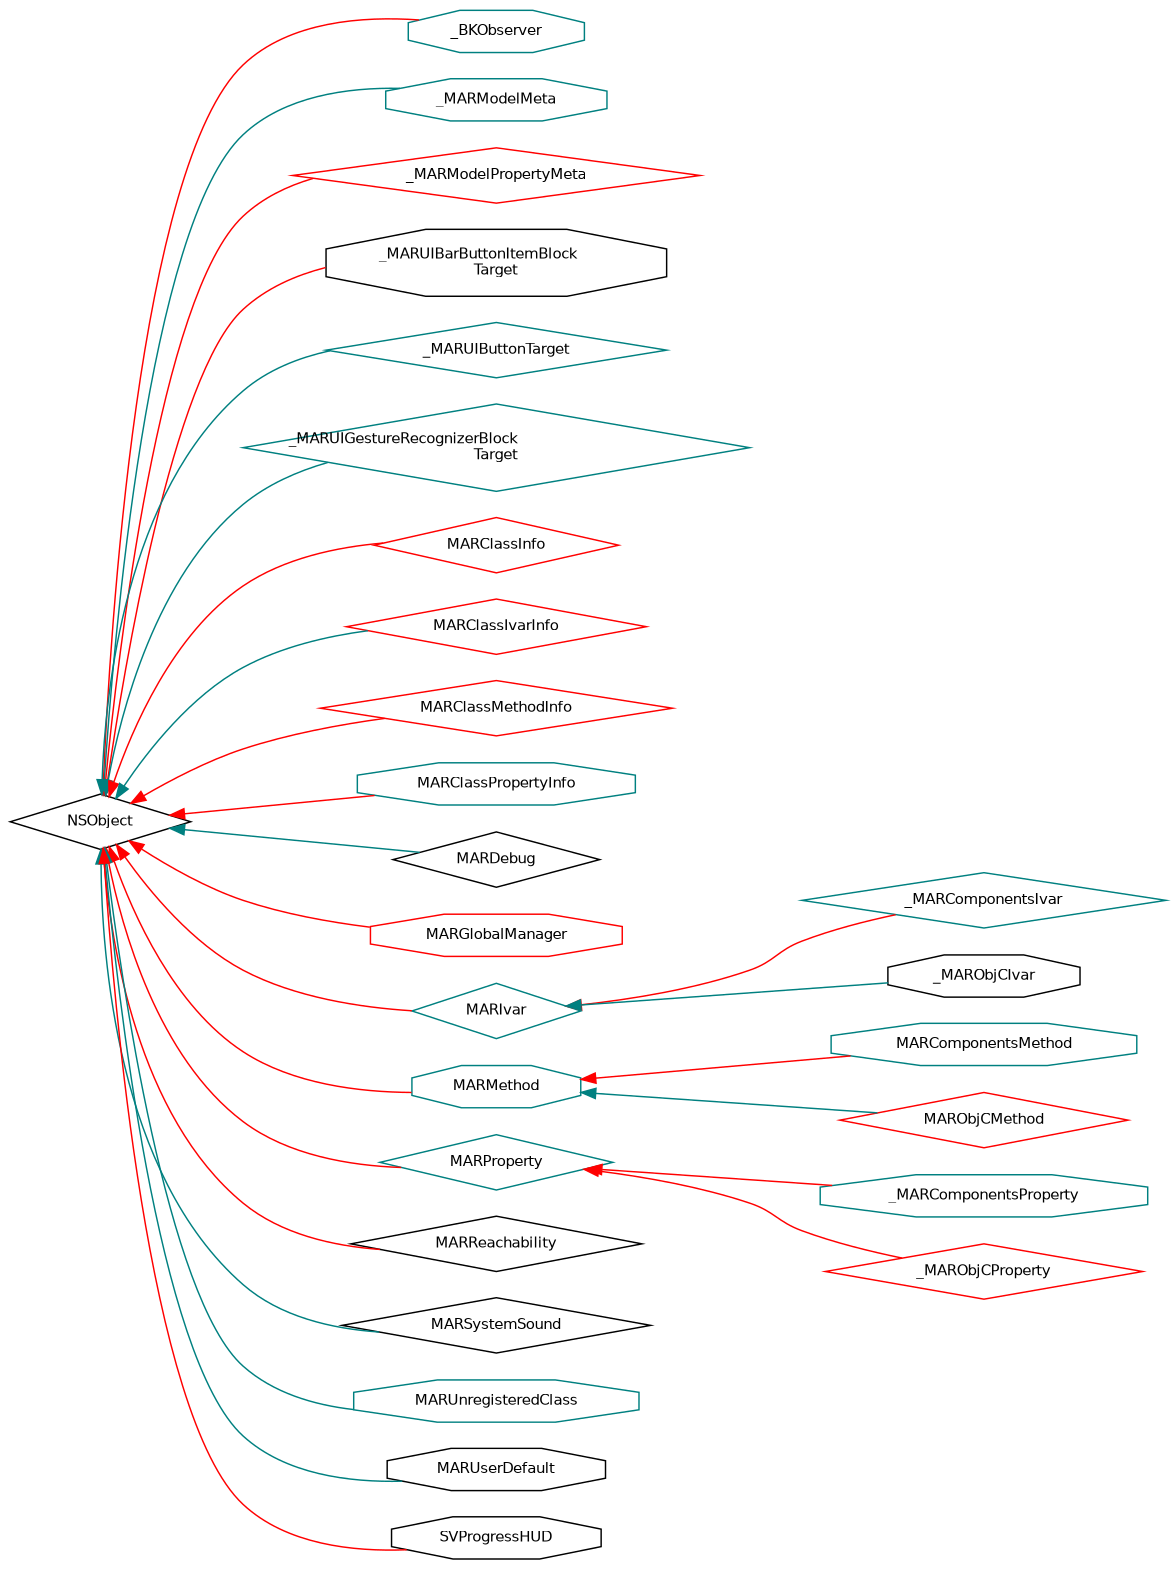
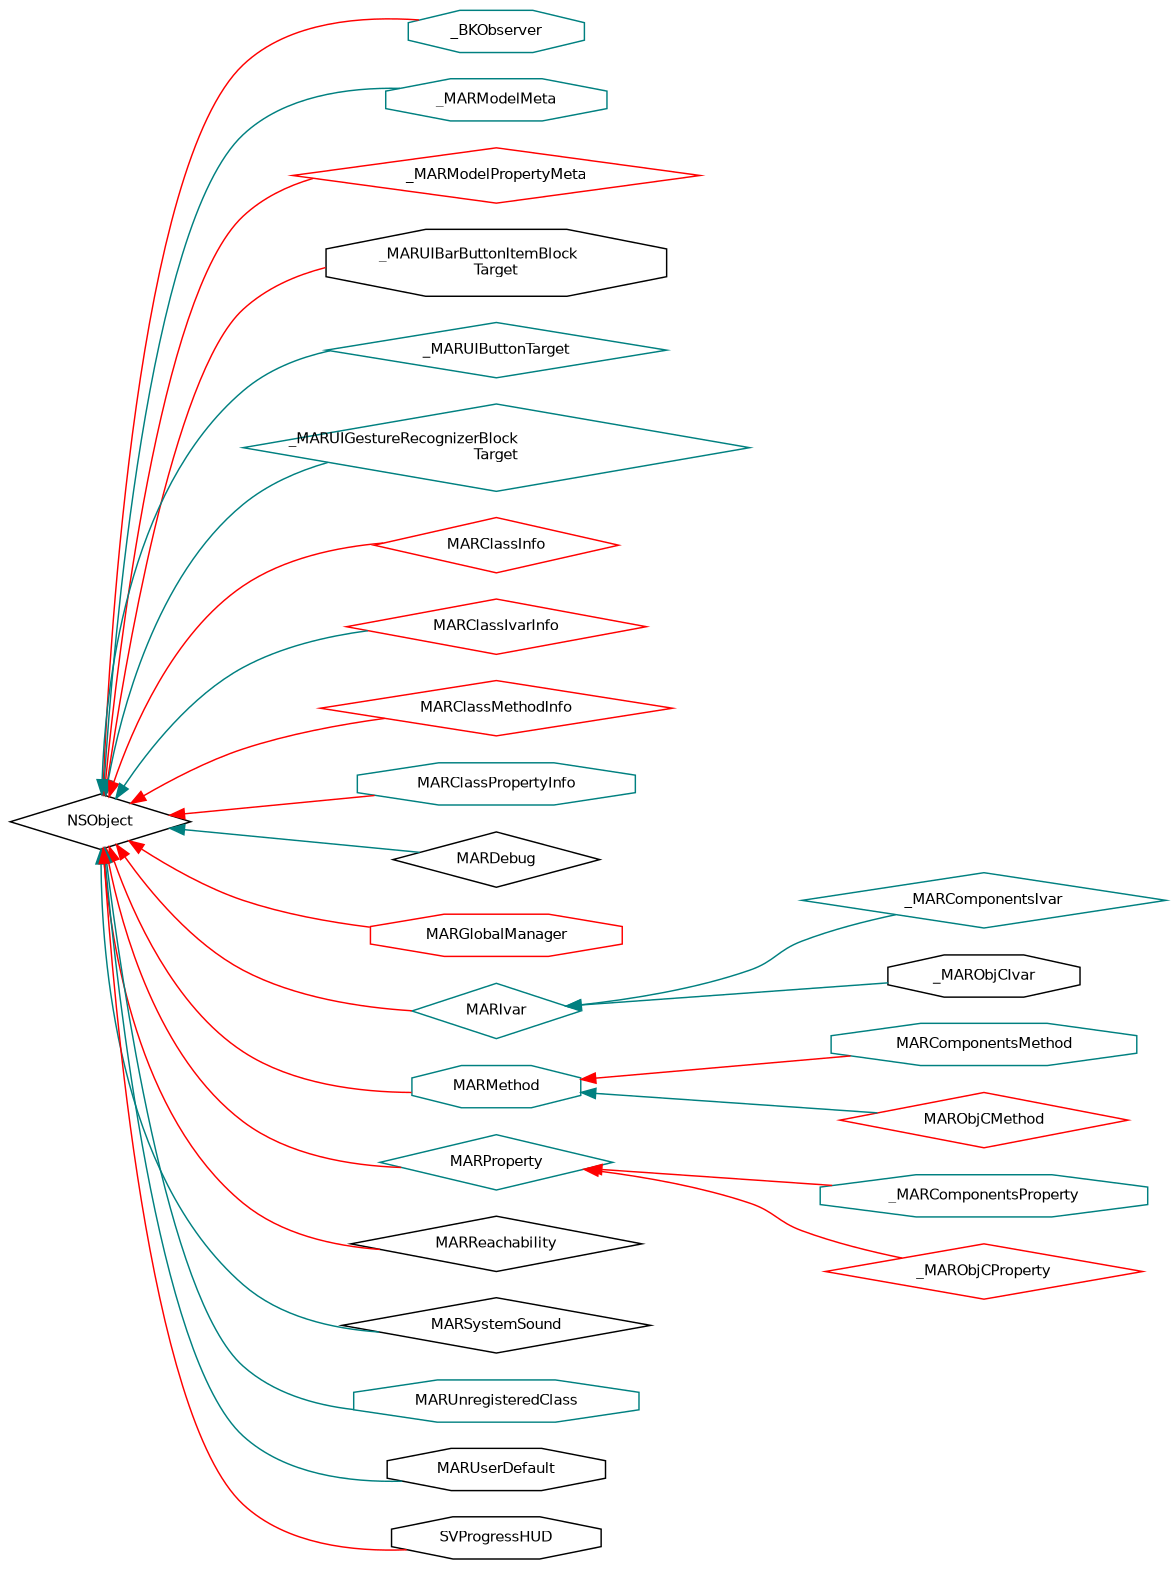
  digraph {
    rankdir=LR
    node [color=teal fillcolor=white fontname=Helvetica fontsize=10 shape=diamond style=filled]
    edge [color=red dir=back fontname=Helvetica fontsize=10 labelfontname=Helvetica labelfontsize=10 style=solid]
    n1 [color=black height=0.2 label=NSObject width=0.4]
    n2 [height=0.2 label=_BKObserver shape=octagon width=0.4]
    n3 [height=0.2 label=_MARModelMeta shape=octagon width=0.4]
    n4 [color=red height=0.2 label=_MARModelPropertyMeta width=0.4]
    n5 [color=black height=0.2 label="_MARUIBarButtonItemBlock\lTarget" shape=octagon width=0.4]
    n6 [height=0.2 label=_MARUIButtonTarget width=0.4]
    n7 [height=0.2 label="_MARUIGestureRecognizerBlock\lTarget" width=0.4]
    n8 [color=red height=0.2 label=MARClassInfo width=0.4]
    n9 [color=red height=0.2 label=MARClassIvarInfo width=0.4]
    n10 [color=red height=0.2 label=MARClassMethodInfo width=0.4]
    n11 [height=0.2 label=MARClassPropertyInfo shape=octagon width=0.4]
    n12 [color=black height=0.2 label=MARDebug width=0.4]
    n13 [color=red height=0.2 label=MARGlobalManager shape=octagon width=0.4]
    n14 [height=0.2 label=MARIvar width=0.4]
    n15 [height=0.2 label=MARMethod shape=octagon width=0.4]
    n16 [height=0.2 label=MARProperty width=0.4]
    n17 [color=black height=0.2 label=MARReachability width=0.4]
    n18 [color=black height=0.2 label=MARSystemSound width=0.4]
    n19 [height=0.2 label=MARUnregisteredClass shape=octagon width=0.4]
    n20 [color=black height=0.2 label=MARUserDefault shape=octagon width=0.4]
    n21 [color=black height=0.2 label=SVProgressHUD shape=octagon width=0.4]
    n22 [height=0.2 label=_MARComponentsIvar width=0.4]
    n23 [color=black height=0.2 label=_MARObjCIvar shape=octagon width=0.4]
    n24 [height=0.2 label=MARComponentsMethod shape=octagon width=0.4]
    n25 [color=red height=0.2 label=MARObjCMethod width=0.4]
    n26 [height=0.2 label=_MARComponentsProperty shape=octagon width=0.4]
    n27 [color=red height=0.2 label=_MARObjCProperty width=0.4]
    n1 -> n2
    n1 -> n3 [color=teal]
    n1 -> n4
    n1 -> n5
    n1 -> n6 [color=teal]
    n1 -> n7 [color=teal]
    n1 -> n8
    n1 -> n9 [color=teal]
    n1 -> n10
    n1 -> n11
    n1 -> n12 [color=teal]
    n1 -> n13
    n1 -> n14
    n1 -> n15
    n1 -> n16
    n1 -> n17
    n1 -> n18 [color=teal]
    n1 -> n19 [color=teal]
    n1 -> n20 [color=teal]
    n1 -> n21
-   n14 -> n22
+   n14 -> n22 [color=teal]
    n14 -> n23 [color=teal]
    n15 -> n24
    n15 -> n25 [color=teal]
    n16 -> n26
    n16 -> n27
  }
